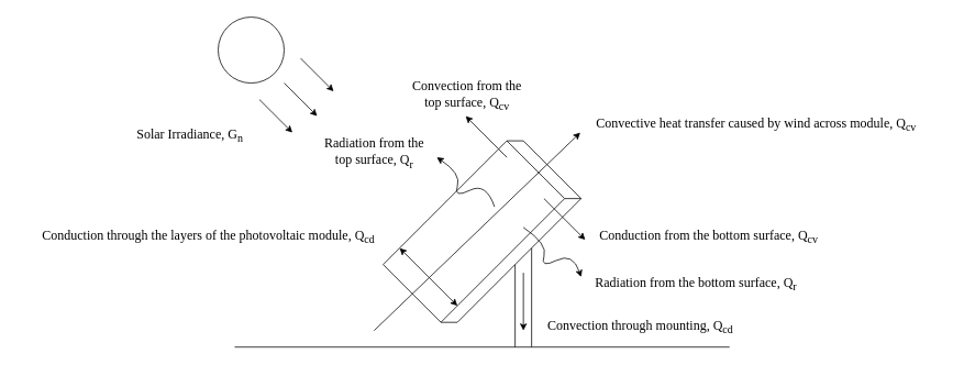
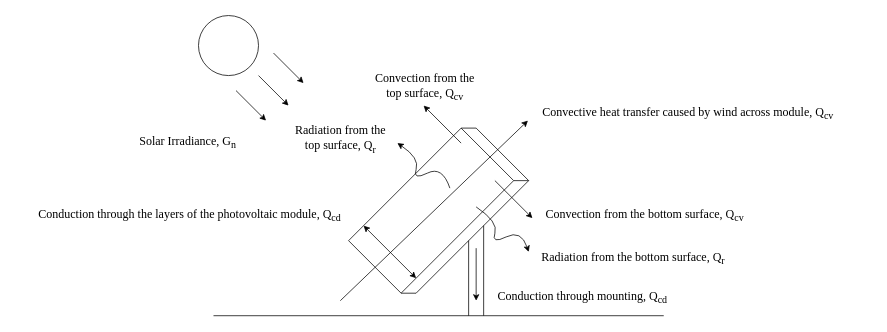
  <mxCell id="0" />
  <mxCell id="1" parent="0" />
  <mxCell id="2" value="" style="endArrow=classic;html=1;rounded=0;" parent="1" edge="1"><mxGeometry width="50" height="50" relative="1" as="geometry"><mxPoint x="659" y="240" as="sourcePoint" /><mxPoint x="709" y="290" as="targetPoint" /></mxGeometry></mxCell>
  <mxCell id="3" value="" style="ellipse;whiteSpace=wrap;html=1;aspect=fixed;" parent="1" vertex="1"><mxGeometry x="264" y="20" width="80" height="80" as="geometry" /></mxCell>
- <mxCell id="4" value="&lt;font face=&quot;Times New Roman&quot; style=&quot;font-size: 16px;&quot;&gt;Solar Irradiance, G&lt;sub&gt;n&lt;/sub&gt;&lt;/font&gt;" style="text;html=1;align=center;verticalAlign=middle;whiteSpace=wrap;rounded=0;" parent="1" vertex="1"><mxGeometry x="146" y="149" width="168" height="30" as="geometry" /></mxCell>
+ <mxCell id="4" value="&lt;font face=&quot;Times New Roman&quot; style=&quot;font-size: 16px;&quot;&gt;Solar Irradiance, G&lt;sub&gt;n&lt;/sub&gt;&lt;/font&gt;" style="text;html=1;align=center;verticalAlign=middle;whiteSpace=wrap;rounded=0;" parent="1" vertex="1"><mxGeometry x="166" y="174" width="168" height="30" as="geometry" /></mxCell>
  <mxCell id="5" value="" style="endArrow=none;html=1;rounded=0;" parent="1" edge="1"><mxGeometry width="50" height="50" relative="1" as="geometry"><mxPoint x="284" y="420" as="sourcePoint" /><mxPoint x="884" y="420" as="targetPoint" /></mxGeometry></mxCell>
  <mxCell id="6" value="" style="endArrow=none;html=1;rounded=0;" parent="1" edge="1"><mxGeometry width="50" height="50" relative="1" as="geometry"><mxPoint x="464" y="320" as="sourcePoint" /><mxPoint x="614" y="170" as="targetPoint" /></mxGeometry></mxCell>
  <mxCell id="7" value="" style="endArrow=classic;html=1;rounded=0;" parent="1" edge="1"><mxGeometry width="50" height="50" relative="1" as="geometry"><mxPoint x="344" y="100" as="sourcePoint" /><mxPoint x="384" y="140" as="targetPoint" /></mxGeometry></mxCell>
  <mxCell id="8" value="" style="endArrow=classic;html=1;rounded=0;" parent="1" edge="1"><mxGeometry width="50" height="50" relative="1" as="geometry"><mxPoint x="364" y="70" as="sourcePoint" /><mxPoint x="404" y="110" as="targetPoint" /></mxGeometry></mxCell>
  <mxCell id="9" value="" style="endArrow=classic;html=1;rounded=0;" parent="1" edge="1"><mxGeometry width="50" height="50" relative="1" as="geometry"><mxPoint x="314" y="120" as="sourcePoint" /><mxPoint x="354" y="160" as="targetPoint" /></mxGeometry></mxCell>
  <mxCell id="10" value="" style="endArrow=none;html=1;rounded=0;" parent="1" edge="1"><mxGeometry width="50" height="50" relative="1" as="geometry"><mxPoint x="534" y="390" as="sourcePoint" /><mxPoint x="684" y="240" as="targetPoint" /></mxGeometry></mxCell>
  <mxCell id="11" value="" style="endArrow=none;html=1;rounded=0;" parent="1" edge="1"><mxGeometry width="50" height="50" relative="1" as="geometry"><mxPoint x="614" y="170" as="sourcePoint" /><mxPoint x="684" y="240" as="targetPoint" /></mxGeometry></mxCell>
  <mxCell id="12" value="" style="endArrow=none;html=1;rounded=0;" parent="1" edge="1"><mxGeometry width="50" height="50" relative="1" as="geometry"><mxPoint x="464" y="320" as="sourcePoint" /><mxPoint x="534" y="390" as="targetPoint" /></mxGeometry></mxCell>
  <mxCell id="13" value="" style="endArrow=none;html=1;rounded=0;" parent="1" edge="1"><mxGeometry width="50" height="50" relative="1" as="geometry"><mxPoint x="634" y="170" as="sourcePoint" /><mxPoint x="704" y="240" as="targetPoint" /></mxGeometry></mxCell>
  <mxCell id="14" value="" style="endArrow=none;html=1;rounded=0;" parent="1" edge="1"><mxGeometry width="50" height="50" relative="1" as="geometry"><mxPoint x="554" y="390" as="sourcePoint" /><mxPoint x="704" y="240" as="targetPoint" /></mxGeometry></mxCell>
  <mxCell id="15" value="" style="endArrow=none;html=1;rounded=0;" parent="1" edge="1"><mxGeometry width="50" height="50" relative="1" as="geometry"><mxPoint x="614" y="170" as="sourcePoint" /><mxPoint x="634" y="170" as="targetPoint" /></mxGeometry></mxCell>
  <mxCell id="16" value="" style="endArrow=none;html=1;rounded=0;" parent="1" edge="1"><mxGeometry width="50" height="50" relative="1" as="geometry"><mxPoint x="684" y="240" as="sourcePoint" /><mxPoint x="704" y="240" as="targetPoint" /></mxGeometry></mxCell>
  <mxCell id="17" value="" style="endArrow=none;html=1;rounded=0;" parent="1" edge="1"><mxGeometry width="50" height="50" relative="1" as="geometry"><mxPoint x="534" y="390" as="sourcePoint" /><mxPoint x="554" y="390" as="targetPoint" /></mxGeometry></mxCell>
  <mxCell id="18" value="" style="endArrow=none;html=1;rounded=0;" parent="1" edge="1"><mxGeometry width="50" height="50" relative="1" as="geometry"><mxPoint x="644" y="420" as="sourcePoint" /><mxPoint x="644" y="300" as="targetPoint" /></mxGeometry></mxCell>
  <mxCell id="19" value="" style="endArrow=none;html=1;rounded=0;" parent="1" edge="1"><mxGeometry width="50" height="50" relative="1" as="geometry"><mxPoint x="624" y="420" as="sourcePoint" /><mxPoint x="624" y="320" as="targetPoint" /></mxGeometry></mxCell>
  <mxCell id="20" value="" style="endArrow=classic;startArrow=classic;html=1;rounded=0;fillColor=#f8cecc;strokeColor=#000000;" parent="1" edge="1"><mxGeometry width="50" height="50" relative="1" as="geometry"><mxPoint x="484" y="300" as="sourcePoint" /><mxPoint x="554" y="370" as="targetPoint" /></mxGeometry></mxCell>
  <mxCell id="21" value="" style="endArrow=classic;html=1;rounded=0;fillColor=#f8cecc;strokeColor=#000000;" parent="1" edge="1"><mxGeometry width="50" height="50" relative="1" as="geometry"><mxPoint x="634" y="330" as="sourcePoint" /><mxPoint x="634" y="400" as="targetPoint" /></mxGeometry></mxCell>
- <mxCell id="22" value="&lt;font face=&quot;Times New Roman&quot; style=&quot;color: rgb(0, 0, 0); font-size: 16px;&quot;&gt;Convection through mounting, Q&lt;sub style=&quot;&quot;&gt;cd&lt;/sub&gt;&lt;/font&gt;" style="text;html=1;align=center;verticalAlign=middle;whiteSpace=wrap;rounded=0;" parent="1" vertex="1"><mxGeometry x="637" y="380" width="278" height="30" as="geometry" /></mxCell>
+ <mxCell id="22" value="&lt;font face=&quot;Times New Roman&quot; style=&quot;color: rgb(0, 0, 0); font-size: 16px;&quot;&gt;Conduction through mounting, Q&lt;sub style=&quot;&quot;&gt;cd&lt;/sub&gt;&lt;/font&gt;" style="text;html=1;align=center;verticalAlign=middle;whiteSpace=wrap;rounded=0;" parent="1" vertex="1"><mxGeometry x="637" y="380" width="278" height="30" as="geometry" /></mxCell>
  <mxCell id="23" value="&lt;font face=&quot;Times New Roman&quot; style=&quot;color: rgb(0, 0, 0); font-size: 16px;&quot;&gt;Conduction through the layers of the photovoltaic module, Q&lt;sub style=&quot;&quot;&gt;cd&lt;/sub&gt;&lt;/font&gt;" style="text;html=1;align=center;verticalAlign=middle;whiteSpace=wrap;rounded=0;" parent="1" vertex="1"><mxGeometry x="20" y="271" width="465" height="30" as="geometry" /></mxCell>
  <mxCell id="24" value="" style="endArrow=classic;html=1;rounded=0;" parent="1" edge="1"><mxGeometry width="50" height="50" relative="1" as="geometry"><mxPoint x="614" y="190" as="sourcePoint" /><mxPoint x="564" y="140" as="targetPoint" /></mxGeometry></mxCell>
- <mxCell id="25" value="&lt;font face=&quot;Times New Roman&quot; style=&quot;font-size: 16px;&quot;&gt;Conduction from the bottom surface, Q&lt;sub style=&quot;&quot;&gt;cv&lt;/sub&gt;&lt;/font&gt;" style="text;html=1;align=center;verticalAlign=middle;whiteSpace=wrap;rounded=0;" parent="1" vertex="1"><mxGeometry x="692" y="271" width="334" height="30" as="geometry" /></mxCell>
+ <mxCell id="25" value="&lt;font face=&quot;Times New Roman&quot; style=&quot;font-size: 16px;&quot;&gt;Convection from the bottom surface, Q&lt;sub style=&quot;&quot;&gt;cv&lt;/sub&gt;&lt;/font&gt;" style="text;html=1;align=center;verticalAlign=middle;whiteSpace=wrap;rounded=0;" parent="1" vertex="1"><mxGeometry x="692" y="271" width="334" height="30" as="geometry" /></mxCell>
  <mxCell id="26" value="&lt;font face=&quot;Times New Roman&quot; style=&quot;font-size: 16px;&quot;&gt;Convection from the top surface, Q&lt;sub style=&quot;&quot;&gt;cv&lt;/sub&gt;&lt;/font&gt;" style="text;html=1;align=center;verticalAlign=middle;whiteSpace=wrap;rounded=0;" parent="1" vertex="1"><mxGeometry x="488" y="100" width="156" height="30" as="geometry" /></mxCell>
  <mxCell id="27" value="" style="endArrow=classic;html=1;rounded=0;" parent="1" edge="1"><mxGeometry width="50" height="50" relative="1" as="geometry"><mxPoint x="453" y="400" as="sourcePoint" /><mxPoint x="703" y="160" as="targetPoint" /></mxGeometry></mxCell>
  <mxCell id="28" value="&lt;font face=&quot;Times New Roman&quot; style=&quot;font-size: 16px;&quot;&gt;Convective heat transfer caused by wind across module, Q&lt;sub&gt;cv&lt;/sub&gt;&lt;/font&gt;" style="text;html=1;align=center;verticalAlign=middle;whiteSpace=wrap;rounded=0;" parent="1" vertex="1"><mxGeometry x="673" y="135" width="487" height="30" as="geometry" /></mxCell>
  <mxCell id="29" value="" style="curved=1;endArrow=classic;html=1;rounded=0;" parent="1" edge="1"><mxGeometry width="50" height="50" relative="1" as="geometry"><mxPoint x="634" y="275" as="sourcePoint" /><mxPoint x="704" y="335" as="targetPoint" /><Array as="points"><mxPoint x="664" y="295" /><mxPoint x="654" y="325" /><mxPoint x="694" y="305" /></Array></mxGeometry></mxCell>
  <mxCell id="30" value="" style="curved=1;endArrow=classic;html=1;rounded=0;" parent="1" edge="1"><mxGeometry width="50" height="50" relative="1" as="geometry"><mxPoint x="599" y="250" as="sourcePoint" /><mxPoint x="529" y="190" as="targetPoint" /><Array as="points"><mxPoint x="589" y="220" /><mxPoint x="549" y="240" /><mxPoint x="559" y="210" /></Array></mxGeometry></mxCell>
  <mxCell id="31" value="&lt;font face=&quot;Times New Roman&quot; style=&quot;font-size: 16px;&quot;&gt;Radiation from the bottom surface, Q&lt;sub style=&quot;&quot;&gt;r&lt;/sub&gt;&lt;/font&gt;" style="text;html=1;align=center;verticalAlign=middle;whiteSpace=wrap;rounded=0;" parent="1" vertex="1"><mxGeometry x="683" y="328" width="321" height="30" as="geometry" /></mxCell>
  <mxCell id="32" value="&lt;font face=&quot;Times New Roman&quot; style=&quot;font-size: 16px;&quot;&gt;Radiation from the top surface, Q&lt;sub style=&quot;&quot;&gt;r&lt;/sub&gt;&lt;/font&gt;" style="text;html=1;align=center;verticalAlign=middle;whiteSpace=wrap;rounded=0;" parent="1" vertex="1"><mxGeometry x="383" y="170" width="141" height="30" as="geometry" /></mxCell>
